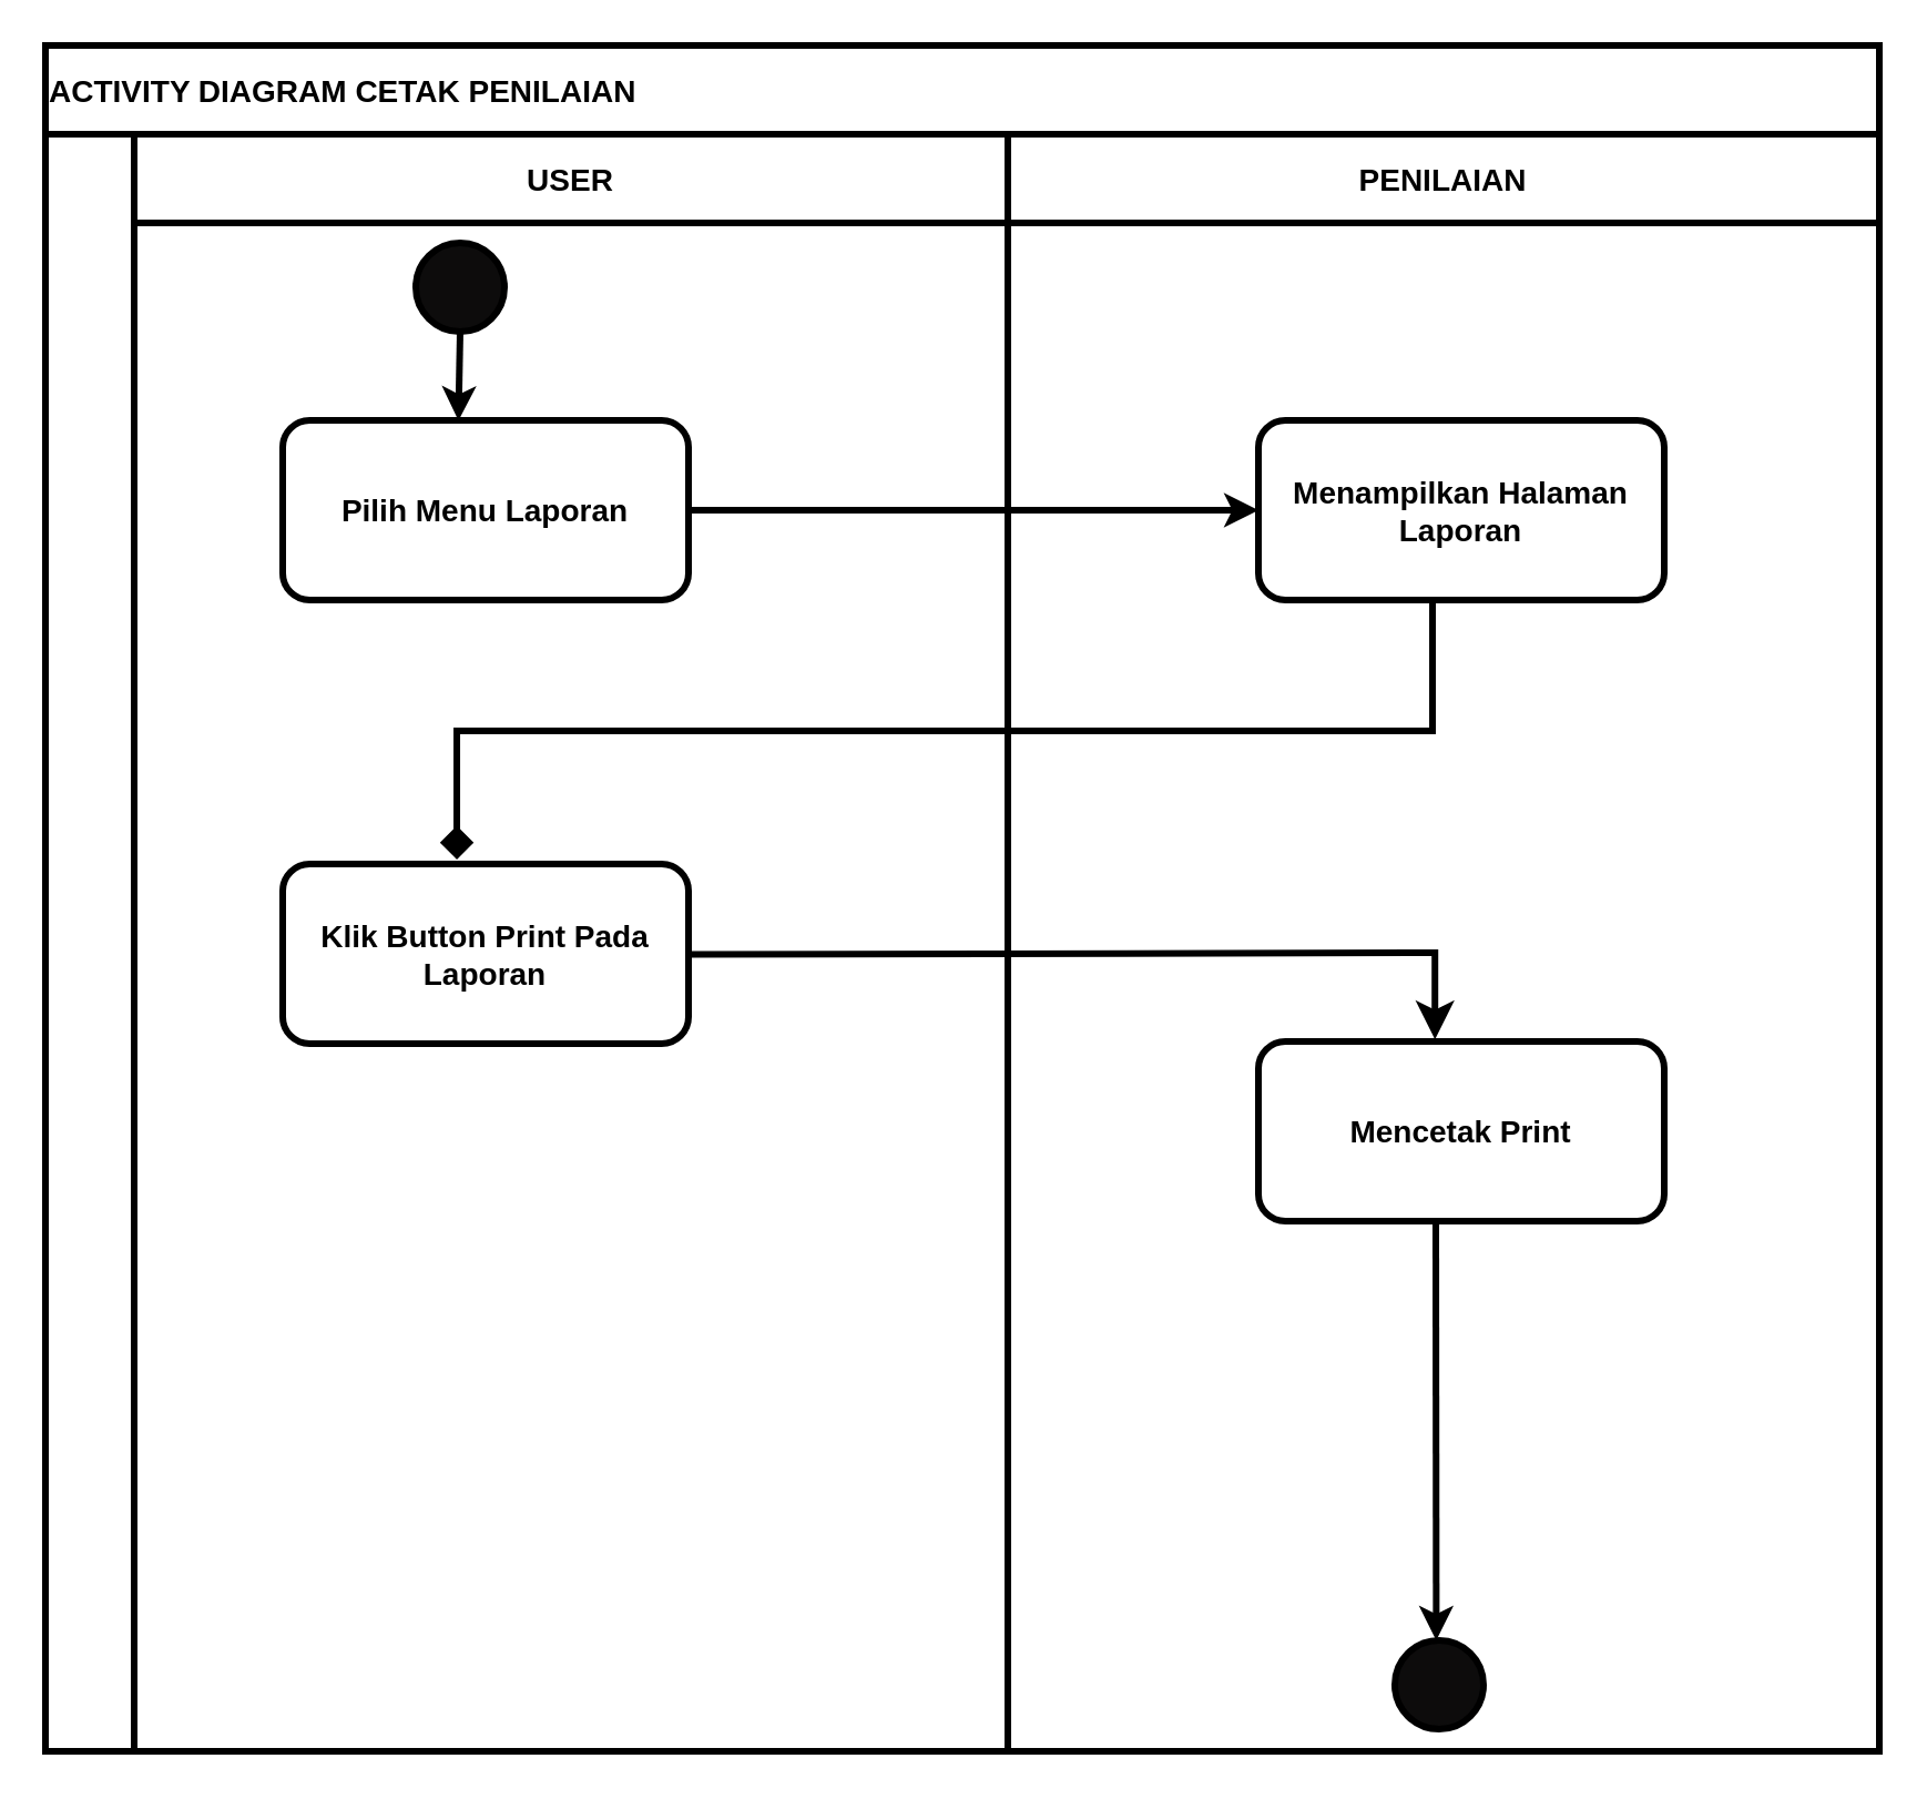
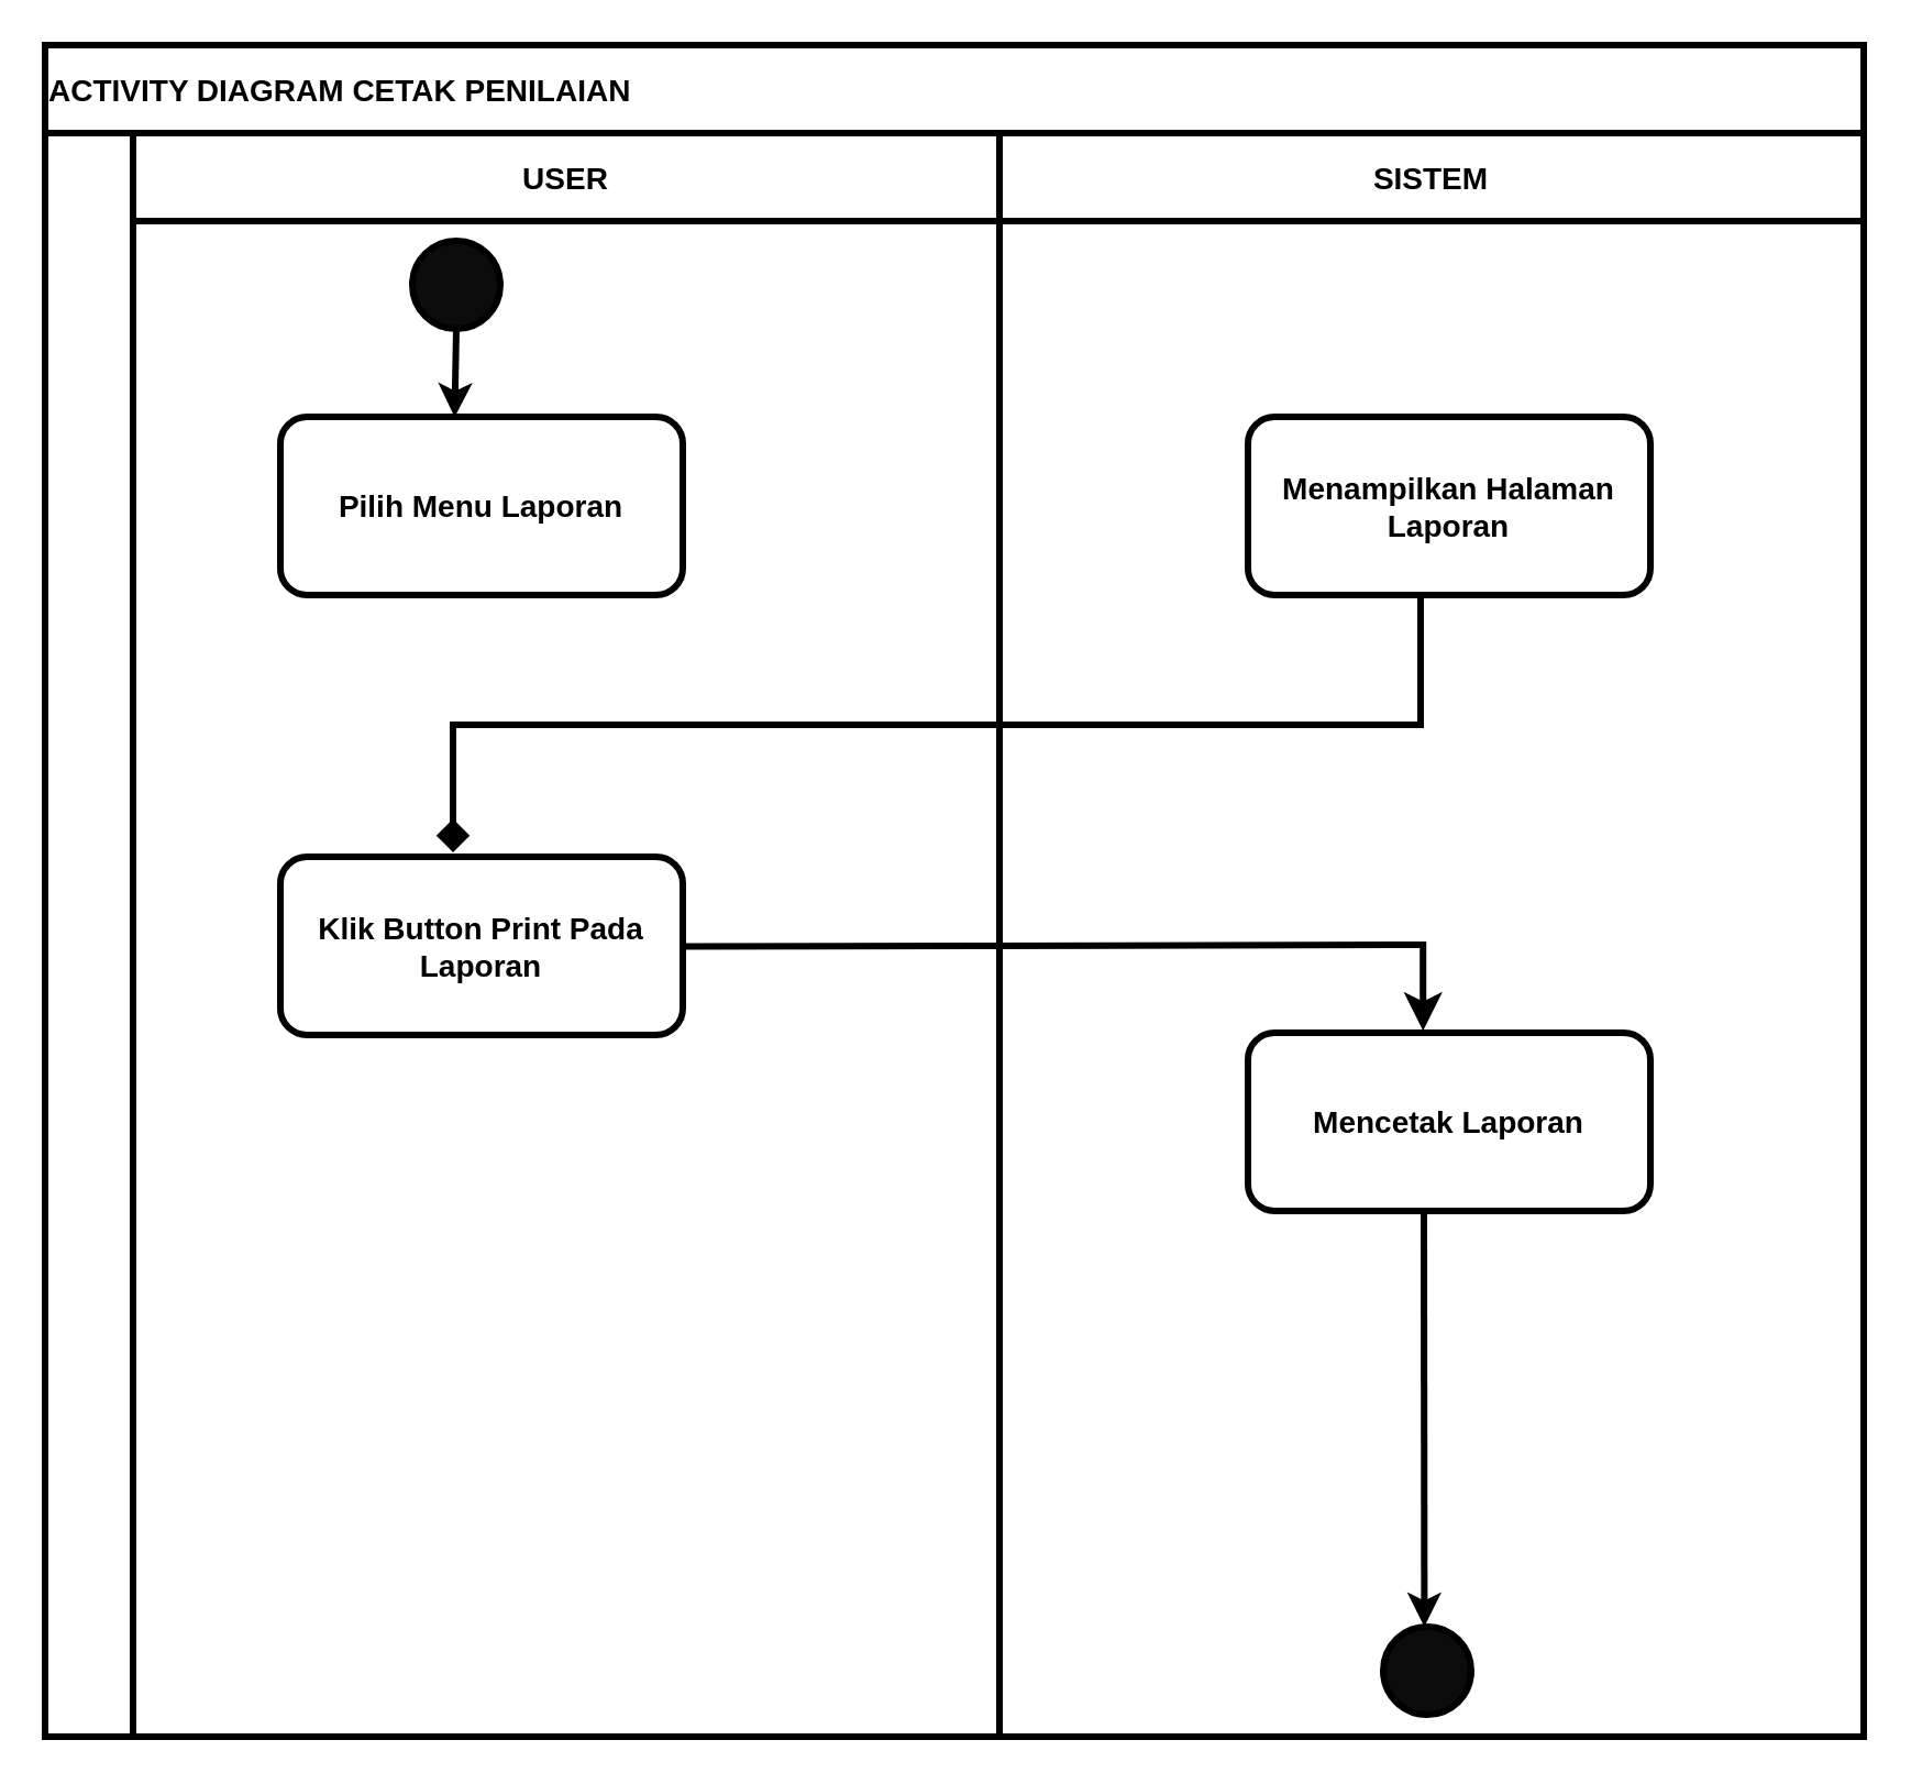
  <mxCell id="0" />
  <mxCell id="1" parent="0" />
  <mxCell id="2" value="ACTIVITY DIAGRAM CETAK PENILAIAN" style="shape=table;childLayout=tableLayout;startSize=40;collapsible=0;recursiveResize=0;expand=0;fontStyle=1;fillColor=none;align=left;fontSize=14;strokeWidth=3;" parent="1" vertex="1"><mxGeometry x="20" y="20" width="827" height="769" as="geometry" /></mxCell>
  <mxCell id="3" value="" style="shape=tableRow;horizontal=0;swimlaneHead=0;swimlaneBody=0;top=0;left=0;strokeColor=inherit;bottom=0;right=0;dropTarget=0;fontStyle=0;fillColor=none;points=[[0,0.5],[1,0.5]];portConstraint=eastwest;startSize=40;collapsible=0;recursiveResize=0;expand=0;fontSize=14;strokeWidth=3;" parent="2" vertex="1"><mxGeometry y="40" width="827" height="729" as="geometry" /></mxCell>
  <mxCell id="4" value="USER" style="swimlane;swimlaneHead=0;swimlaneBody=0;fontStyle=1;strokeColor=inherit;connectable=0;fillColor=none;startSize=40;collapsible=0;recursiveResize=0;expand=0;fontSize=14;strokeWidth=3;" parent="3" vertex="1"><mxGeometry x="40" width="394" height="729" as="geometry"><mxRectangle width="394" height="729" as="alternateBounds" /></mxGeometry></mxCell>
  <mxCell id="5" value="" style="ellipse;whiteSpace=wrap;html=1;aspect=fixed;fillColor=light-dark(#0d0c0c, #ededed);fontSize=14;strokeWidth=3;" parent="4" vertex="1"><mxGeometry x="127" y="49" width="40" height="40" as="geometry" /></mxCell>
  <mxCell id="6" value="&lt;font&gt;&lt;b&gt;Pilih Menu Laporan&lt;/b&gt;&lt;/font&gt;" style="rounded=1;whiteSpace=wrap;html=1;fillColor=none;fontSize=14;strokeWidth=3;" parent="4" vertex="1"><mxGeometry x="67" y="129" width="183" height="81" as="geometry" /></mxCell>
  <mxCell id="7" value="&lt;font&gt;&lt;b&gt;Klik Button Print Pada Laporan&lt;/b&gt;&lt;/font&gt;" style="rounded=1;whiteSpace=wrap;html=1;fillColor=none;fontSize=14;strokeWidth=3;" parent="4" vertex="1"><mxGeometry x="67" y="329" width="183" height="81" as="geometry" /></mxCell>
  <mxCell id="8" value="" style="endArrow=classic;html=1;entryX=0.433;entryY=0.001;entryDx=0;entryDy=0;exitX=0.5;exitY=1;exitDx=0;exitDy=0;entryPerimeter=0;fontSize=14;strokeWidth=3;" parent="4" source="5" target="6" edge="1"><mxGeometry width="50" height="50" relative="1" as="geometry"><mxPoint x="267" y="449" as="sourcePoint" /><mxPoint x="317" y="399" as="targetPoint" /></mxGeometry></mxCell>
- <mxCell id="9" value="PENILAIAN" style="swimlane;swimlaneHead=0;swimlaneBody=0;fontStyle=1;strokeColor=inherit;connectable=0;fillColor=none;startSize=40;collapsible=0;recursiveResize=0;expand=0;fontSize=14;strokeWidth=3;" parent="3" vertex="1"><mxGeometry x="434" width="393" height="729" as="geometry"><mxRectangle width="393" height="729" as="alternateBounds" /></mxGeometry></mxCell>
+ <mxCell id="9" value="SISTEM" style="swimlane;swimlaneHead=0;swimlaneBody=0;fontStyle=1;strokeColor=inherit;connectable=0;fillColor=none;startSize=40;collapsible=0;recursiveResize=0;expand=0;fontSize=14;strokeWidth=3;" parent="3" vertex="1"><mxGeometry x="434" width="393" height="729" as="geometry"><mxRectangle width="393" height="729" as="alternateBounds" /></mxGeometry></mxCell>
  <mxCell id="10" value="" style="ellipse;whiteSpace=wrap;html=1;aspect=fixed;fillColor=light-dark(#0d0c0c, #ededed);fontSize=14;strokeWidth=3;" parent="9" vertex="1"><mxGeometry x="174.5" y="679" width="40" height="40" as="geometry" /></mxCell>
  <mxCell id="11" value="&lt;span&gt;&lt;b&gt;Menampilkan Halaman Laporan&lt;/b&gt;&lt;/span&gt;" style="rounded=1;whiteSpace=wrap;html=1;fillColor=none;fontSize=14;strokeWidth=3;" parent="9" vertex="1"><mxGeometry x="113" y="129" width="183" height="81" as="geometry" /></mxCell>
- <mxCell id="12" value="&lt;font&gt;&lt;b&gt;Mencetak Print&lt;/b&gt;&lt;/font&gt;" style="rounded=1;whiteSpace=wrap;html=1;fillColor=none;fontSize=14;strokeWidth=3;" parent="9" vertex="1"><mxGeometry x="113" y="409" width="183" height="81" as="geometry" /></mxCell>
+ <mxCell id="12" value="&lt;font&gt;&lt;b&gt;Mencetak Laporan&lt;/b&gt;&lt;/font&gt;" style="rounded=1;whiteSpace=wrap;html=1;fillColor=none;fontSize=14;strokeWidth=3;" parent="9" vertex="1"><mxGeometry x="113" y="409" width="183" height="81" as="geometry" /></mxCell>
  <mxCell id="13" value="" style="endArrow=classic;html=1;entryX=0.5;entryY=0;entryDx=0;entryDy=0;exitX=0.6;exitY=1.017;exitDx=0;exitDy=0;exitPerimeter=0;fontSize=14;strokeWidth=3;" parent="9" edge="1"><mxGeometry width="50" height="50" relative="1" as="geometry"><mxPoint x="193.0" y="491.377" as="sourcePoint" /><mxPoint x="193.2" y="679" as="targetPoint" /></mxGeometry></mxCell>
  <mxCell id="14" value="" style="edgeStyle=elbowEdgeStyle;elbow=vertical;endArrow=classic;html=1;curved=0;rounded=0;endSize=8;startSize=8;exitX=1;exitY=0.5;exitDx=0;exitDy=0;entryX=0.435;entryY=-0.011;entryDx=0;entryDy=0;entryPerimeter=0;fontSize=14;strokeWidth=3;" edge="1" parent="9" target="12"><mxGeometry width="50" height="50" relative="1" as="geometry"><mxPoint x="-144" y="369.79" as="sourcePoint" /><mxPoint x="193" y="399" as="targetPoint" /><Array as="points"><mxPoint x="43" y="369" /></Array></mxGeometry></mxCell>
- <mxCell id="15" value="" style="endArrow=classic;html=1;entryX=0;entryY=0.5;entryDx=0;entryDy=0;exitX=1;exitY=0.5;exitDx=0;exitDy=0;fontSize=14;strokeWidth=3;" parent="3" source="6" target="11" edge="1"><mxGeometry width="50" height="50" relative="1" as="geometry"><mxPoint x="307" y="449" as="sourcePoint" /><mxPoint x="357" y="399" as="targetPoint" /></mxGeometry></mxCell>
  <mxCell id="16" value="" style="edgeStyle=elbowEdgeStyle;elbow=vertical;endArrow=diamond;html=1;curved=0;rounded=0;endSize=8;startSize=8;exitX=0.429;exitY=1.006;exitDx=0;exitDy=0;exitPerimeter=0;entryX=0.429;entryY=-0.025;entryDx=0;entryDy=0;entryPerimeter=0;fontSize=14;strokeWidth=3;" edge="1" parent="3" source="11" target="7"><mxGeometry width="50" height="50" relative="1" as="geometry"><mxPoint x="387" y="359" as="sourcePoint" /><mxPoint x="437" y="309" as="targetPoint" /></mxGeometry></mxCell>
